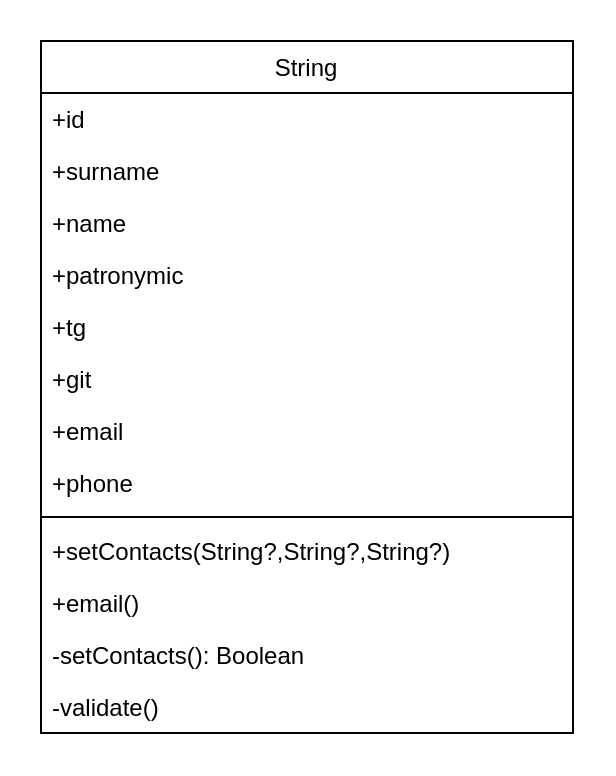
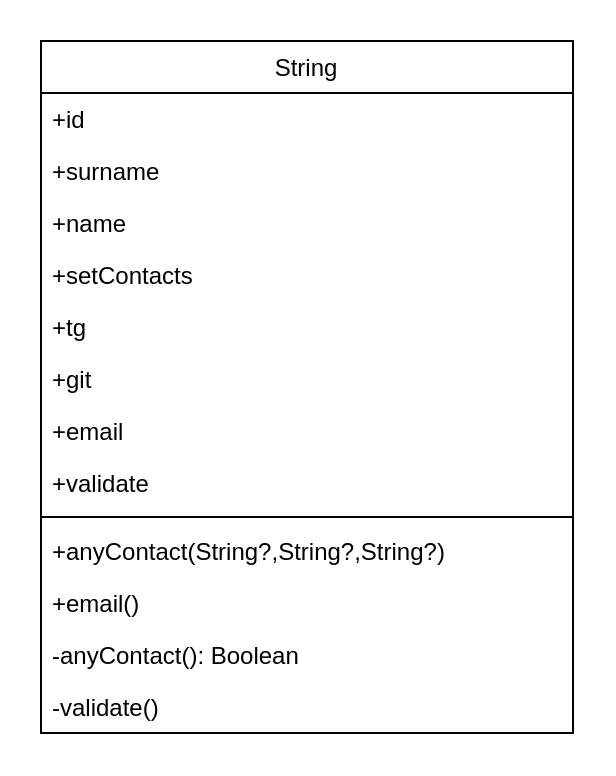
  <mxCell id="0" />
  <mxCell id="1" parent="0" />
  <mxCell id="2" value="&lt;span style=&quot;font-weight: 400;&quot;&gt;String&lt;/span&gt;" style="swimlane;fontStyle=1;align=center;verticalAlign=top;childLayout=stackLayout;horizontal=1;startSize=26;horizontalStack=0;resizeParent=1;resizeParentMax=0;resizeLast=0;collapsible=1;marginBottom=0;whiteSpace=wrap;html=1;" parent="1" vertex="1"><mxGeometry x="20" y="20" width="266" height="346" as="geometry" /></mxCell>
  <mxCell id="3" value="+id" style="text;strokeColor=none;fillColor=none;align=left;verticalAlign=top;spacingLeft=4;spacingRight=4;overflow=hidden;rotatable=0;points=[[0,0.5],[1,0.5]];portConstraint=eastwest;whiteSpace=wrap;html=1;" parent="2" vertex="1"><mxGeometry y="26" width="266" height="26" as="geometry" /></mxCell>
  <mxCell id="4" value="+surname" style="text;strokeColor=none;fillColor=none;align=left;verticalAlign=top;spacingLeft=4;spacingRight=4;overflow=hidden;rotatable=0;points=[[0,0.5],[1,0.5]];portConstraint=eastwest;whiteSpace=wrap;html=1;" parent="2" vertex="1"><mxGeometry y="52" width="266" height="26" as="geometry" /></mxCell>
  <mxCell id="5" value="+name" style="text;strokeColor=none;fillColor=none;align=left;verticalAlign=top;spacingLeft=4;spacingRight=4;overflow=hidden;rotatable=0;points=[[0,0.5],[1,0.5]];portConstraint=eastwest;whiteSpace=wrap;html=1;" parent="2" vertex="1"><mxGeometry y="78" width="266" height="26" as="geometry" /></mxCell>
- <mxCell id="6" value="+patronymic" style="text;strokeColor=none;fillColor=none;align=left;verticalAlign=top;spacingLeft=4;spacingRight=4;overflow=hidden;rotatable=0;points=[[0,0.5],[1,0.5]];portConstraint=eastwest;whiteSpace=wrap;html=1;" parent="2" vertex="1"><mxGeometry y="104" width="266" height="26" as="geometry" /></mxCell>
+ <mxCell id="6" value="+setContacts" style="text;strokeColor=none;fillColor=none;align=left;verticalAlign=top;spacingLeft=4;spacingRight=4;overflow=hidden;rotatable=0;points=[[0,0.5],[1,0.5]];portConstraint=eastwest;whiteSpace=wrap;html=1;" parent="2" vertex="1"><mxGeometry y="104" width="266" height="26" as="geometry" /></mxCell>
  <mxCell id="7" value="+tg" style="text;strokeColor=none;fillColor=none;align=left;verticalAlign=top;spacingLeft=4;spacingRight=4;overflow=hidden;rotatable=0;points=[[0,0.5],[1,0.5]];portConstraint=eastwest;whiteSpace=wrap;html=1;" parent="2" vertex="1"><mxGeometry y="130" width="266" height="26" as="geometry" /></mxCell>
  <mxCell id="8" value="+git" style="text;strokeColor=none;fillColor=none;align=left;verticalAlign=top;spacingLeft=4;spacingRight=4;overflow=hidden;rotatable=0;points=[[0,0.5],[1,0.5]];portConstraint=eastwest;whiteSpace=wrap;html=1;" parent="2" vertex="1"><mxGeometry y="156" width="266" height="26" as="geometry" /></mxCell>
  <mxCell id="9" value="+email" style="text;strokeColor=none;fillColor=none;align=left;verticalAlign=top;spacingLeft=4;spacingRight=4;overflow=hidden;rotatable=0;points=[[0,0.5],[1,0.5]];portConstraint=eastwest;whiteSpace=wrap;html=1;" parent="2" vertex="1"><mxGeometry y="182" width="266" height="26" as="geometry" /></mxCell>
- <mxCell id="10" value="+phone" style="text;strokeColor=none;fillColor=none;align=left;verticalAlign=top;spacingLeft=4;spacingRight=4;overflow=hidden;rotatable=0;points=[[0,0.5],[1,0.5]];portConstraint=eastwest;whiteSpace=wrap;html=1;" parent="2" vertex="1"><mxGeometry y="208" width="266" height="26" as="geometry" /></mxCell>
+ <mxCell id="10" value="+validate" style="text;strokeColor=none;fillColor=none;align=left;verticalAlign=top;spacingLeft=4;spacingRight=4;overflow=hidden;rotatable=0;points=[[0,0.5],[1,0.5]];portConstraint=eastwest;whiteSpace=wrap;html=1;" parent="2" vertex="1"><mxGeometry y="208" width="266" height="26" as="geometry" /></mxCell>
  <mxCell id="11" value="" style="line;strokeWidth=1;fillColor=none;align=left;verticalAlign=middle;spacingTop=-1;spacingLeft=3;spacingRight=3;rotatable=0;labelPosition=right;points=[];portConstraint=eastwest;strokeColor=inherit;" parent="2" vertex="1"><mxGeometry y="234" width="266" height="8" as="geometry" /></mxCell>
- <mxCell id="12" value="+setContacts(String?,String?,String?)&lt;div&gt;&lt;br&gt;&lt;/div&gt;" style="text;strokeColor=none;fillColor=none;align=left;verticalAlign=top;spacingLeft=4;spacingRight=4;overflow=hidden;rotatable=0;points=[[0,0.5],[1,0.5]];portConstraint=eastwest;whiteSpace=wrap;html=1;" parent="2" vertex="1"><mxGeometry y="242" width="266" height="26" as="geometry" /></mxCell>
+ <mxCell id="12" value="+anyContact(String?,String?,String?)&lt;div&gt;&lt;br&gt;&lt;/div&gt;" style="text;strokeColor=none;fillColor=none;align=left;verticalAlign=top;spacingLeft=4;spacingRight=4;overflow=hidden;rotatable=0;points=[[0,0.5],[1,0.5]];portConstraint=eastwest;whiteSpace=wrap;html=1;" parent="2" vertex="1"><mxGeometry y="242" width="266" height="26" as="geometry" /></mxCell>
  <mxCell id="13" value="+email()" style="text;strokeColor=none;fillColor=none;align=left;verticalAlign=top;spacingLeft=4;spacingRight=4;overflow=hidden;rotatable=0;points=[[0,0.5],[1,0.5]];portConstraint=eastwest;whiteSpace=wrap;html=1;" parent="2" vertex="1"><mxGeometry y="268" width="266" height="26" as="geometry" /></mxCell>
- <mxCell id="14" value="-setContacts(): Boolean" style="text;strokeColor=none;fillColor=none;align=left;verticalAlign=top;spacingLeft=4;spacingRight=4;overflow=hidden;rotatable=0;points=[[0,0.5],[1,0.5]];portConstraint=eastwest;whiteSpace=wrap;html=1;" parent="2" vertex="1"><mxGeometry y="294" width="266" height="26" as="geometry" /></mxCell>
+ <mxCell id="14" value="-anyContact(): Boolean" style="text;strokeColor=none;fillColor=none;align=left;verticalAlign=top;spacingLeft=4;spacingRight=4;overflow=hidden;rotatable=0;points=[[0,0.5],[1,0.5]];portConstraint=eastwest;whiteSpace=wrap;html=1;" parent="2" vertex="1"><mxGeometry y="294" width="266" height="26" as="geometry" /></mxCell>
  <mxCell id="15" value="-validate()" style="text;strokeColor=none;fillColor=none;align=left;verticalAlign=top;spacingLeft=4;spacingRight=4;overflow=hidden;rotatable=0;points=[[0,0.5],[1,0.5]];portConstraint=eastwest;whiteSpace=wrap;html=1;" parent="2" vertex="1"><mxGeometry y="320" width="266" height="26" as="geometry" /></mxCell>
